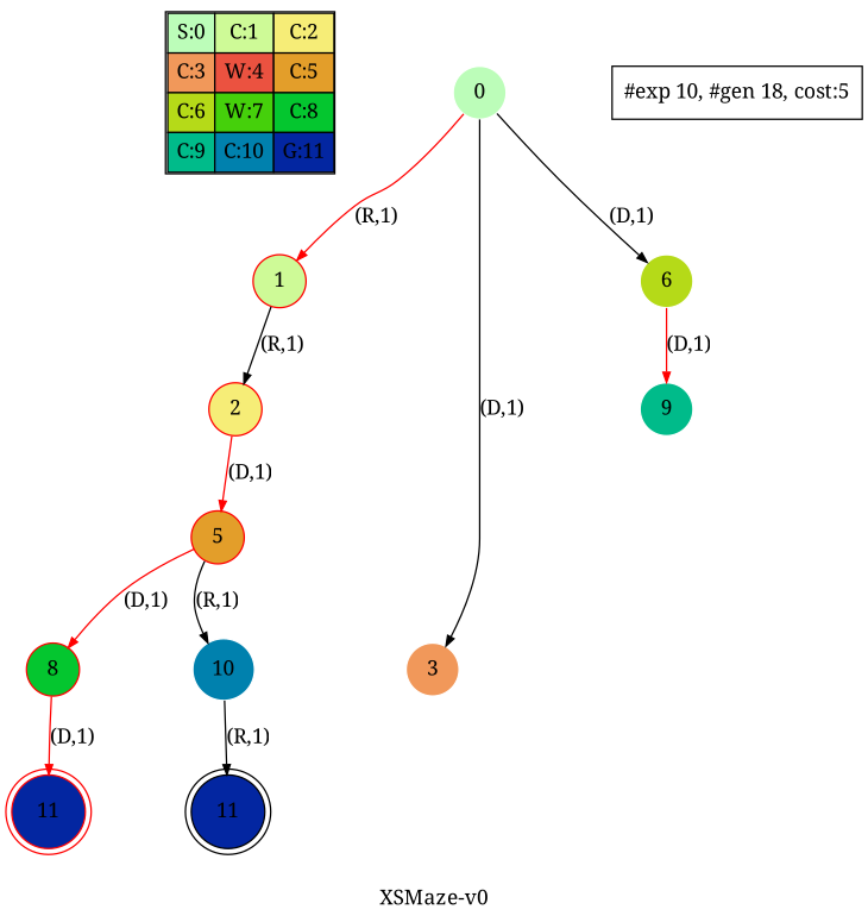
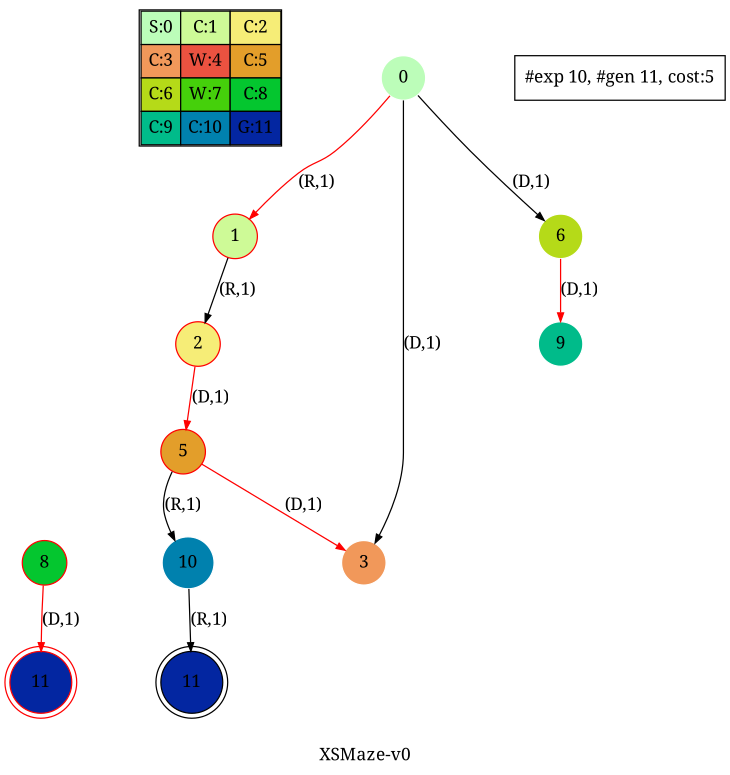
  digraph {
    fontname="Noto Serif"
    label="XSMaze-v0"
    nodesep=1
    ranksep=0.5
    node [fontname="Noto Serif" shape=circle color=white style=filled]
    edge [arrowsize=0.7 color=red fontname="Noto Serif"]
    n1 [label=<<table border="1" cellpadding="5" cellspacing="0" cellborder="1"><tr><td bgcolor="0.32745098 0.267733   0.99083125 1.        ">S:0</td><td bgcolor="0.24117647 0.39545121 0.97940977 1.        ">C:1</td><td bgcolor="0.15490196 0.51591783 0.96349314 1.        ">C:2</td></tr><tr><td bgcolor="0.06862745 0.62692381 0.94315443 1.        ">C:3</td><td bgcolor="0.01764706 0.72643357 0.91848699 1.        ">W:4</td><td bgcolor="0.10392157 0.81262237 0.88960401 1.        ">C:5</td></tr><tr><td bgcolor="0.19803922 0.88960401 0.8534438  1.        ">C:6</td><td bgcolor="0.28431373 0.94315443 0.81619691 1.        ">W:7</td><td bgcolor="0.37058824 0.97940977 0.77520398 1.        ">C:8</td></tr><tr><td bgcolor="0.45686275 0.99770518 0.73065313 1.        ">C:9</td><td bgcolor="0.54313725 0.99770518 0.68274886 1.        ">C:10</td><td bgcolor="0.62941176 0.97940977 0.63171101 1.        ">G:11</td></tr></table>> shape=plaintext color="" style=""]
    n2 [fillcolor="0.32745098 0.267733   0.99083125 1.        " label=0]
    n3 [color=red fillcolor="0.24117647 0.39545121 0.97940977 1.        " label=1]
    n4 [fillcolor="0.06862745 0.62692381 0.94315443 1.        " label=3]
    n5 [fillcolor="0.19803922 0.88960401 0.8534438  1.        " label=6]
    n6 [color=red fillcolor="0.15490196 0.51591783 0.96349314 1.        " label=2]
    n7 [color=red fillcolor="0.10392157 0.81262237 0.88960401 1.        " label=5]
    n8 [fillcolor="0.45686275 0.99770518 0.73065313 1.        " label=9]
    n9 [color=red fillcolor="0.37058824 0.97940977 0.77520398 1.        " label=8]
    n10 [fillcolor="0.54313725 0.99770518 0.68274886 1.        " label=10]
    n11 [color=red fillcolor="0.62941176 0.97940977 0.63171101 1.        " label=11 peripheries=2]
    n12 [color=black fillcolor="0.62941176 0.97940977 0.63171101 1.        " label=11 peripheries=2]
-   "#exp 10, #gen 11, cost:5" [shape=box label="#exp 10, #gen 18, cost:5" color="" style=""]
+   "#exp 10, #gen 11, cost:5" [shape=box color="" style=""]
    subgraph sub_1 {
      label=Map
      n1
    }
    n2 -> n3 [label="(R,1)"]
    n2 -> n4 [label="(D,1)" color=""]
    n2 -> n5 [label="(D,1)" color=""]
    n3 -> n6 [color=black label="(R,1)"]
    n5 -> n8 [label="(D,1)"]
    n6 -> n7 [label="(D,1)"]
-   n7 -> n9 [label="(D,1)"]
+   n7 -> n4 [label="(D,1)"]
    n7 -> n10 [label="(R,1)" color=""]
    n9 -> n11 [label="(D,1)"]
    n10 -> n12 [label="(R,1)" color=""]
  }
